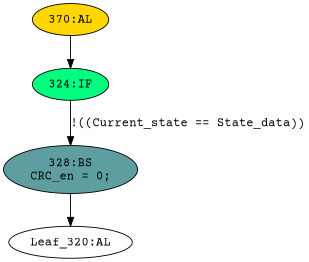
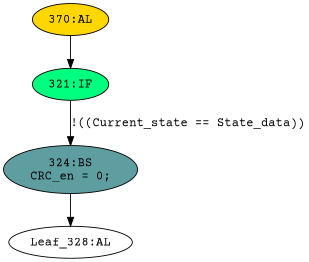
  strict digraph {
    fontname="Courier Prime"
    node [fontname="Courier Prime" statements="[]" style=filled]
    edge [cond="[]" fontname="Courier Prime" lineno=None]
    n1 [ast="<pyverilog.vparser.ast.Always object at 0x7fbb4740f850>" clk_sens=False fillcolor=gold label="370:AL" sens="['Current_state']" typ=Always use_var="['State_data', 'Current_state']"]
-   n2 [ast="<pyverilog.vparser.ast.IfStatement object at 0x7fbb4740f990>" fillcolor=springgreen label="324:IF" typ=IfStatement]
-   n3 [ast="<pyverilog.vparser.ast.BlockingSubstitution object at 0x7fbb4740f6d0>" fillcolor=cadetblue label="328:BS\nCRC_en = 0;" statements="[<pyverilog.vparser.ast.BlockingSubstitution object at 0x7fbb4740f6d0>]" typ=BlockingSubstitution]
-   n4 [def_var="['CRC_en']" label="Leaf_320:AL" statements="" style=""]
+   n2 [ast="<pyverilog.vparser.ast.IfStatement object at 0x7fbb4740f990>" fillcolor=springgreen label="321:IF" typ=IfStatement]
+   n3 [ast="<pyverilog.vparser.ast.BlockingSubstitution object at 0x7fbb4740f6d0>" fillcolor=cadetblue label="324:BS\nCRC_en = 0;" statements="[<pyverilog.vparser.ast.BlockingSubstitution object at 0x7fbb4740f6d0>]" typ=BlockingSubstitution]
+   n4 [def_var="['CRC_en']" label="Leaf_328:AL" statements="" style=""]
    n1 -> n2
    n2 -> n3 [cond="['Current_state', 'State_data']" label="!((Current_state == State_data))" lineno=321]
    n3 -> n4
  }
